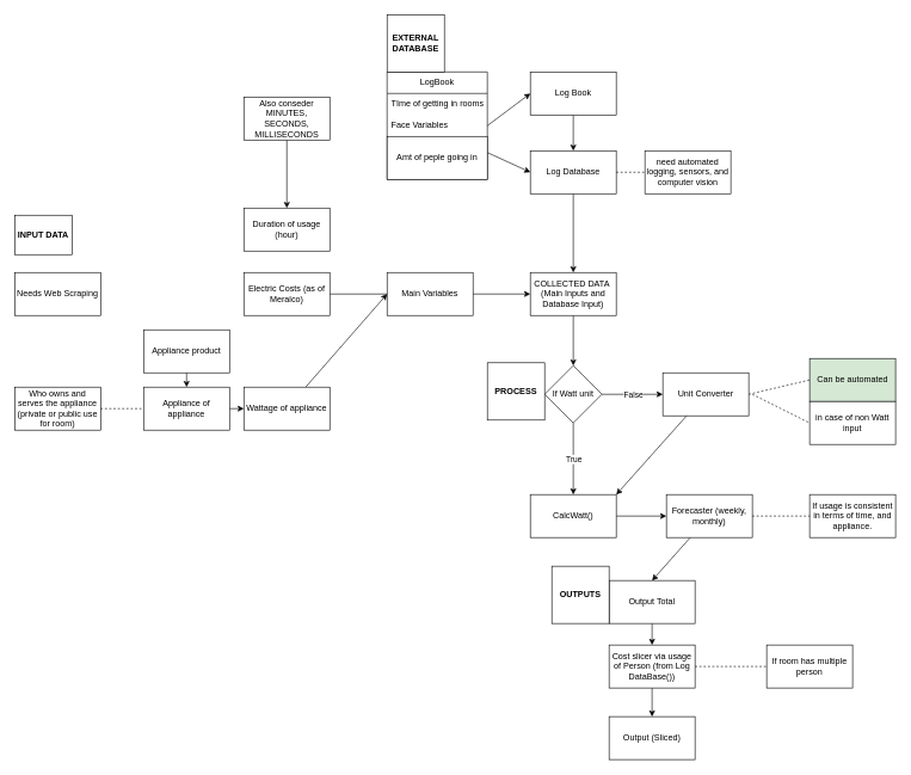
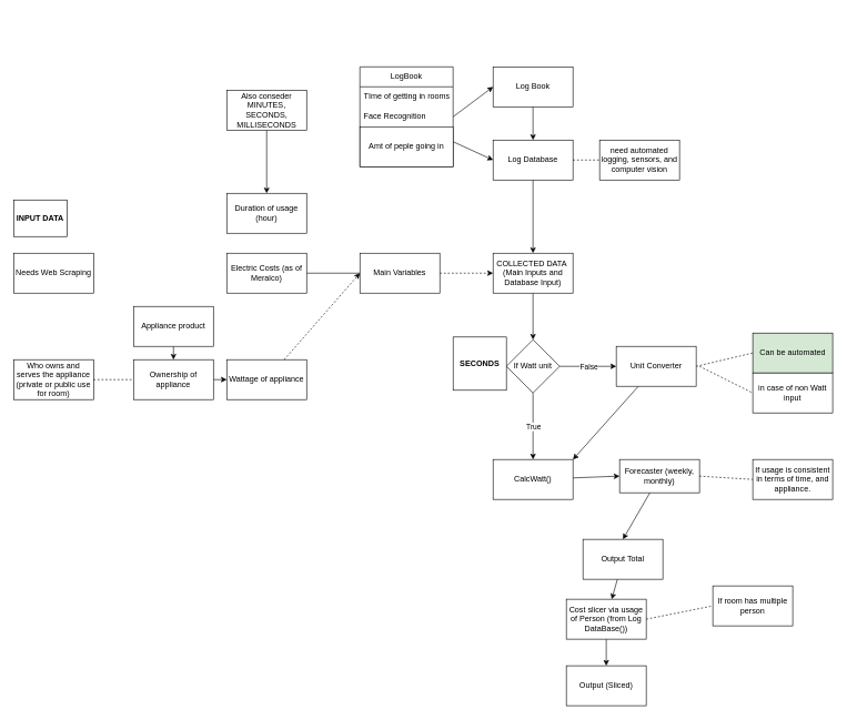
  <mxCell id="0" />
  <mxCell id="1" parent="0" />
  <mxCell id="2" style="edgeStyle=none;html=1;exitX=1;exitY=0.75;exitDx=0;exitDy=0;entryX=0;entryY=0.5;entryDx=0;entryDy=0;" parent="1" source="3" target="11" edge="1"><mxGeometry relative="1" as="geometry"><mxPoint x="790" y="220" as="targetPoint" /></mxGeometry></mxCell>
  <mxCell id="3" value="LogBook" style="swimlane;fontStyle=0;childLayout=stackLayout;horizontal=1;startSize=30;horizontalStack=0;resizeParent=1;resizeParentMax=0;resizeLast=0;collapsible=1;marginBottom=0;whiteSpace=wrap;html=1;" parent="1" vertex="1"><mxGeometry x="540" y="100" width="140" height="150" as="geometry" /></mxCell>
  <mxCell id="4" value="TIme of getting in rooms" style="text;strokeColor=none;fillColor=none;align=left;verticalAlign=middle;spacingLeft=4;spacingRight=4;overflow=hidden;points=[[0,0.5],[1,0.5]];portConstraint=eastwest;rotatable=0;whiteSpace=wrap;html=1;" parent="3" vertex="1"><mxGeometry y="30" width="140" height="30" as="geometry" /></mxCell>
- <mxCell id="5" value="Face Variables" style="text;strokeColor=none;fillColor=none;align=left;verticalAlign=middle;spacingLeft=4;spacingRight=4;overflow=hidden;points=[[0,0.5],[1,0.5]];portConstraint=eastwest;rotatable=0;whiteSpace=wrap;html=1;" parent="3" vertex="1"><mxGeometry y="60" width="140" height="30" as="geometry" /></mxCell>
+ <mxCell id="5" value="Face Recognition" style="text;strokeColor=none;fillColor=none;align=left;verticalAlign=middle;spacingLeft=4;spacingRight=4;overflow=hidden;points=[[0,0.5],[1,0.5]];portConstraint=eastwest;rotatable=0;whiteSpace=wrap;html=1;" parent="3" vertex="1"><mxGeometry y="60" width="140" height="30" as="geometry" /></mxCell>
  <mxCell id="6" value="Amt of peple going in" style="rounded=0;whiteSpace=wrap;html=1;" parent="3" vertex="1"><mxGeometry y="90" width="140" height="60" as="geometry" /></mxCell>
  <mxCell id="7" value="Duration of usage (hour)" style="rounded=0;whiteSpace=wrap;html=1;" parent="1" vertex="1"><mxGeometry x="340" y="290" width="120" height="60" as="geometry" /></mxCell>
  <mxCell id="8" style="edgeStyle=none;html=1;entryX=0.5;entryY=0;entryDx=0;entryDy=0;" parent="1" source="9" target="11" edge="1"><mxGeometry relative="1" as="geometry" /></mxCell>
  <mxCell id="9" value="Log Book" style="rounded=0;whiteSpace=wrap;html=1;" parent="1" vertex="1"><mxGeometry x="740" y="100" width="120" height="60" as="geometry" /></mxCell>
  <mxCell id="10" style="edgeStyle=none;html=1;" parent="1" source="11" target="25" edge="1"><mxGeometry relative="1" as="geometry" /></mxCell>
  <mxCell id="11" value="Log Database" style="rounded=0;whiteSpace=wrap;html=1;" parent="1" vertex="1"><mxGeometry x="740" y="210" width="120" height="60" as="geometry" /></mxCell>
  <mxCell id="12" style="edgeStyle=none;html=1;exitX=1;exitY=0.5;exitDx=0;exitDy=0;entryX=0;entryY=0.5;entryDx=0;entryDy=0;" parent="1" source="5" target="9" edge="1"><mxGeometry relative="1" as="geometry" /></mxCell>
  <mxCell id="13" value="need automated logging, sensors, and computer vision" style="rounded=0;whiteSpace=wrap;html=1;" parent="1" vertex="1"><mxGeometry x="900" y="210" width="120" height="60" as="geometry" /></mxCell>
  <mxCell id="14" value="" style="endArrow=none;dashed=1;html=1;entryX=0;entryY=0.5;entryDx=0;entryDy=0;exitX=1;exitY=0.5;exitDx=0;exitDy=0;" parent="1" source="11" target="13" edge="1"><mxGeometry width="50" height="50" relative="1" as="geometry"><mxPoint x="860" y="240" as="sourcePoint" /><mxPoint x="910" y="190" as="targetPoint" /></mxGeometry></mxCell>
  <mxCell id="15" style="edgeStyle=none;html=1;entryX=0.5;entryY=0;entryDx=0;entryDy=0;" parent="1" source="16" target="20" edge="1"><mxGeometry relative="1" as="geometry" /></mxCell>
  <mxCell id="16" value="Appliance product" style="rounded=0;whiteSpace=wrap;html=1;" parent="1" vertex="1"><mxGeometry x="200" y="460" width="120" height="60" as="geometry" /></mxCell>
- <mxCell id="17" style="edgeStyle=none;html=1;entryX=0;entryY=0.5;entryDx=0;entryDy=0;" parent="1" source="18" target="34" edge="1"><mxGeometry relative="1" as="geometry" /></mxCell>
+ <mxCell id="17" style="edgeStyle=none;html=1;entryX=0;entryY=0.5;entryDx=0;entryDy=0;dashed=1;" parent="1" source="18" target="34" edge="1"><mxGeometry relative="1" as="geometry" /></mxCell>
  <mxCell id="18" value="Wattage of appliance" style="rounded=0;whiteSpace=wrap;html=1;" parent="1" vertex="1"><mxGeometry x="340" y="540" width="120" height="60" as="geometry" /></mxCell>
  <mxCell id="19" style="edgeStyle=none;html=1;entryX=0;entryY=0.5;entryDx=0;entryDy=0;" parent="1" source="20" target="18" edge="1"><mxGeometry relative="1" as="geometry" /></mxCell>
- <mxCell id="20" value="Appliance of appliance" style="rounded=0;whiteSpace=wrap;html=1;" parent="1" vertex="1"><mxGeometry x="200" y="540" width="120" height="60" as="geometry" /></mxCell>
+ <mxCell id="20" value="Ownership of appliance" style="rounded=0;whiteSpace=wrap;html=1;" parent="1" vertex="1"><mxGeometry x="200" y="540" width="120" height="60" as="geometry" /></mxCell>
  <mxCell id="21" style="edgeStyle=none;html=1;" parent="1" source="22" edge="1"><mxGeometry relative="1" as="geometry"><mxPoint x="570" y="410" as="targetPoint" /></mxGeometry></mxCell>
  <mxCell id="22" value="Electric Costs (as of Meralco)" style="rounded=0;whiteSpace=wrap;html=1;" parent="1" vertex="1"><mxGeometry x="340" y="380" width="120" height="60" as="geometry" /></mxCell>
  <mxCell id="23" value="Needs Web Scraping" style="rounded=0;whiteSpace=wrap;html=1;" parent="1" vertex="1"><mxGeometry x="20" y="380" width="120" height="60" as="geometry" /></mxCell>
  <mxCell id="24" style="edgeStyle=none;html=1;exitX=0.5;exitY=1;exitDx=0;exitDy=0;" parent="1" source="25" target="32" edge="1"><mxGeometry relative="1" as="geometry" /></mxCell>
  <mxCell id="25" value="COLLECTED DATA&amp;nbsp; (Main Inputs and Database Input)" style="rounded=0;whiteSpace=wrap;html=1;" parent="1" vertex="1"><mxGeometry x="740" y="380" width="120" height="60" as="geometry" /></mxCell>
  <mxCell id="26" style="edgeStyle=none;html=1;entryX=0;entryY=0.5;entryDx=0;entryDy=0;" parent="1" source="27" target="39" edge="1"><mxGeometry relative="1" as="geometry" /></mxCell>
  <mxCell id="27" value="CalcWatt()" style="rounded=0;whiteSpace=wrap;html=1;" parent="1" vertex="1"><mxGeometry x="740" y="690" width="120" height="60" as="geometry" /></mxCell>
  <mxCell id="28" style="edgeStyle=none;html=1;entryX=1;entryY=0;entryDx=0;entryDy=0;" parent="1" source="29" target="27" edge="1"><mxGeometry relative="1" as="geometry" /></mxCell>
  <mxCell id="29" value="Unit Converter" style="rounded=0;whiteSpace=wrap;html=1;" parent="1" vertex="1"><mxGeometry x="925" y="520" width="120" height="60" as="geometry" /></mxCell>
  <mxCell id="30" value="Can be automated" style="rounded=0;whiteSpace=wrap;html=1;fillColor=#d5e8d4;" parent="1" vertex="1"><mxGeometry x="1130" y="500" width="120" height="60" as="geometry" /></mxCell>
  <mxCell id="31" value="in case of non Watt input" style="rounded=0;whiteSpace=wrap;html=1;" parent="1" vertex="1"><mxGeometry x="1130" y="560" width="120" height="60" as="geometry" /></mxCell>
  <mxCell id="32" value="If Watt unit" style="rhombus;whiteSpace=wrap;html=1;" parent="1" vertex="1"><mxGeometry x="760" y="510" width="80" height="80" as="geometry" /></mxCell>
- <mxCell id="33" style="edgeStyle=none;html=1;entryX=0;entryY=0.5;entryDx=0;entryDy=0;" parent="1" source="34" target="25" edge="1"><mxGeometry relative="1" as="geometry" /></mxCell>
+ <mxCell id="33" style="edgeStyle=none;html=1;entryX=0;entryY=0.5;entryDx=0;entryDy=0;dashed=1;" parent="1" source="34" target="25" edge="1"><mxGeometry relative="1" as="geometry" /></mxCell>
  <mxCell id="34" value="Main Variables" style="rounded=0;whiteSpace=wrap;html=1;" parent="1" vertex="1"><mxGeometry x="540" y="380" width="120" height="60" as="geometry" /></mxCell>
  <mxCell id="35" value="Who owns and serves the appliance (private or public use for room)" style="rounded=0;whiteSpace=wrap;html=1;" parent="1" vertex="1"><mxGeometry x="20" y="540" width="120" height="60" as="geometry" /></mxCell>
  <mxCell id="36" value="" style="endArrow=none;dashed=1;html=1;entryX=0;entryY=0.5;entryDx=0;entryDy=0;" parent="1" source="35" target="20" edge="1"><mxGeometry width="50" height="50" relative="1" as="geometry"><mxPoint x="220" y="640" as="sourcePoint" /><mxPoint x="250" y="660" as="targetPoint" /></mxGeometry></mxCell>
  <mxCell id="37" value="" style="endArrow=none;dashed=1;html=1;entryX=0;entryY=0.5;entryDx=0;entryDy=0;" parent="1" target="31" edge="1"><mxGeometry width="50" height="50" relative="1" as="geometry"><mxPoint x="1050" y="550" as="sourcePoint" /><mxPoint x="1180" y="660" as="targetPoint" /></mxGeometry></mxCell>
  <mxCell id="38" style="edgeStyle=none;html=1;entryX=0.5;entryY=0;entryDx=0;entryDy=0;" parent="1" source="39" target="49" edge="1"><mxGeometry relative="1" as="geometry"><mxPoint x="970" y="820" as="targetPoint" /></mxGeometry></mxCell>
- <mxCell id="39" value="Forecaster (weekly, monthly)" style="rounded=0;whiteSpace=wrap;html=1;" parent="1" vertex="1"><mxGeometry x="930" y="690" width="120" height="60" as="geometry" /></mxCell>
+ <mxCell id="39" value="Forecaster (weekly, monthly)" style="rounded=0;whiteSpace=wrap;html=1;" parent="1" vertex="1"><mxGeometry x="930" y="690" width="120" height="50" as="geometry" /></mxCell>
  <mxCell id="40" value="Output (Sliced)" style="rounded=0;whiteSpace=wrap;html=1;" parent="1" vertex="1"><mxGeometry x="850" y="1000" width="120" height="60" as="geometry" /></mxCell>
  <mxCell id="41" value="" style="endArrow=none;dashed=1;html=1;exitX=1;exitY=0.5;exitDx=0;exitDy=0;entryX=0;entryY=0.5;entryDx=0;entryDy=0;" parent="1" source="29" target="30" edge="1"><mxGeometry width="50" height="50" relative="1" as="geometry"><mxPoint x="1160" y="770" as="sourcePoint" /><mxPoint x="1210" y="720" as="targetPoint" /></mxGeometry></mxCell>
  <mxCell id="42" value="" style="endArrow=classic;html=1;exitX=0.5;exitY=1;exitDx=0;exitDy=0;" parent="1" source="32" target="27" edge="1"><mxGeometry relative="1" as="geometry"><mxPoint x="560" y="760" as="sourcePoint" /><mxPoint x="660" y="760" as="targetPoint" /></mxGeometry></mxCell>
  <mxCell id="43" value="True" style="edgeLabel;resizable=0;html=1;align=center;verticalAlign=middle;" parent="42" connectable="0" vertex="1"><mxGeometry relative="1" as="geometry" /></mxCell>
  <mxCell id="44" value="" style="endArrow=classic;html=1;entryX=0;entryY=0.5;entryDx=0;entryDy=0;exitX=1;exitY=0.5;exitDx=0;exitDy=0;" parent="1" source="32" target="29" edge="1"><mxGeometry relative="1" as="geometry"><mxPoint x="710" y="570" as="sourcePoint" /><mxPoint x="710" y="620" as="targetPoint" /></mxGeometry></mxCell>
  <mxCell id="45" value="False" style="edgeLabel;resizable=0;html=1;align=center;verticalAlign=middle;" parent="44" connectable="0" vertex="1"><mxGeometry relative="1" as="geometry"><mxPoint as="offset" /></mxGeometry></mxCell>
  <mxCell id="46" style="edgeStyle=none;html=1;entryX=0.5;entryY=0;entryDx=0;entryDy=0;" parent="1" source="47" target="40" edge="1"><mxGeometry relative="1" as="geometry" /></mxCell>
  <mxCell id="47" value="Cost slicer via usage of Person (from Log DataBase())" style="rounded=0;whiteSpace=wrap;html=1;" parent="1" vertex="1"><mxGeometry x="850" y="900" width="120" height="60" as="geometry" /></mxCell>
  <mxCell id="48" style="edgeStyle=none;html=1;" parent="1" source="49" target="47" edge="1"><mxGeometry relative="1" as="geometry" /></mxCell>
- <mxCell id="49" value="Output Total" style="rounded=0;whiteSpace=wrap;html=1;" parent="1" vertex="1"><mxGeometry x="850" y="810" width="120" height="60" as="geometry" /></mxCell>
+ <mxCell id="49" value="Output Total" style="rounded=0;whiteSpace=wrap;html=1;" parent="1" vertex="1"><mxGeometry x="875" y="810" width="120" height="60" as="geometry" /></mxCell>
  <mxCell id="50" value="" style="endArrow=none;dashed=1;html=1;exitX=1;exitY=0.5;exitDx=0;exitDy=0;entryX=0;entryY=0.5;entryDx=0;entryDy=0;" parent="1" source="47" target="51" edge="1"><mxGeometry width="50" height="50" relative="1" as="geometry"><mxPoint x="1010" y="940" as="sourcePoint" /><mxPoint x="1060" y="930" as="targetPoint" /></mxGeometry></mxCell>
- <mxCell id="51" value="If room has multiple person" style="rounded=0;whiteSpace=wrap;html=1;" parent="1" vertex="1"><mxGeometry x="1070" y="900" width="120" height="60" as="geometry" /></mxCell>
- <mxCell id="52" value="&lt;b&gt;PROCESS&lt;/b&gt;" style="whiteSpace=wrap;html=1;aspect=fixed;" parent="1" vertex="1"><mxGeometry x="680" y="506" width="80" height="80" as="geometry" /></mxCell>
- <mxCell id="53" value="&lt;b&gt;OUTPUTS&lt;/b&gt;" style="whiteSpace=wrap;html=1;aspect=fixed;" parent="1" vertex="1"><mxGeometry x="770" y="790" width="80" height="80" as="geometry" /></mxCell>
+ <mxCell id="51" value="If room has multiple person" style="rounded=0;whiteSpace=wrap;html=1;" parent="1" vertex="1"><mxGeometry x="1070" y="880" width="120" height="60" as="geometry" /></mxCell>
+ <mxCell id="52" value="&lt;b&gt;SECONDS&lt;/b&gt;" style="whiteSpace=wrap;html=1;aspect=fixed;" parent="1" vertex="1"><mxGeometry x="680" y="506" width="80" height="80" as="geometry" /></mxCell>
  <mxCell id="54" value="&lt;b&gt;INPUT DATA&lt;/b&gt;" style="whiteSpace=wrap;html=1;aspect=fixed;" parent="1" vertex="1"><mxGeometry x="20" y="300" width="80" height="55" as="geometry" /></mxCell>
- <mxCell id="55" value="&lt;b&gt;EXTERNAL DATABASE&lt;/b&gt;" style="whiteSpace=wrap;html=1;aspect=fixed;" parent="1" vertex="1"><mxGeometry x="540" y="20" width="80" height="80" as="geometry" /></mxCell>
  <mxCell id="56" value="" style="edgeStyle=none;html=1;" parent="1" source="57" target="7" edge="1"><mxGeometry relative="1" as="geometry" /></mxCell>
  <mxCell id="57" value="Also conseder MINUTES, SECONDS, MILLISECONDS" style="rounded=0;whiteSpace=wrap;html=1;" parent="1" vertex="1"><mxGeometry x="340" y="135" width="120" height="60" as="geometry" /></mxCell>
  <mxCell id="58" value="If usage is consistent in terms of time, and appliance." style="rounded=0;whiteSpace=wrap;html=1;" vertex="1" parent="1"><mxGeometry x="1130" y="690" width="120" height="60" as="geometry" /></mxCell>
  <mxCell id="59" value="" style="endArrow=none;dashed=1;html=1;exitX=1;exitY=0.5;exitDx=0;exitDy=0;entryX=0;entryY=0.5;entryDx=0;entryDy=0;" edge="1" parent="1" source="39" target="58"><mxGeometry width="50" height="50" relative="1" as="geometry"><mxPoint x="1103" y="853" as="sourcePoint" /><mxPoint x="1153" y="803" as="targetPoint" /></mxGeometry></mxCell>
